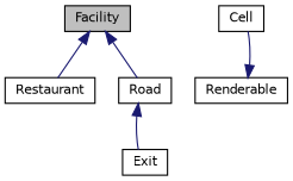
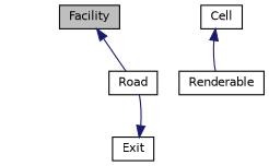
  digraph {
    node [color=black fillcolor=white fontname=Helvetica fontsize=10 shape=record style=filled]
    edge [color=midnightblue dir=back fontname=Helvetica fontsize=10 labelfontname=Helvetica labelfontsize=10 style=solid]
    n1 [fillcolor=grey75 fontcolor=black height=0.2 label=Facility width=0.4]
-   n2 [height=0.2 label=Restaurant width=0.4]
    n3 [height=0.2 label=Road width=0.4]
    n4 [height=0.2 label=Exit width=0.4]
    n5 [height=0.2 label=Cell width=0.4]
    n6 [height=0.2 label=Renderable width=0.4]
-   n1 -> n2
    n1 -> n3
-   n3 -> n4
-   n6 -> n5
+   n4 -> n3
+   n5 -> n6
  }
